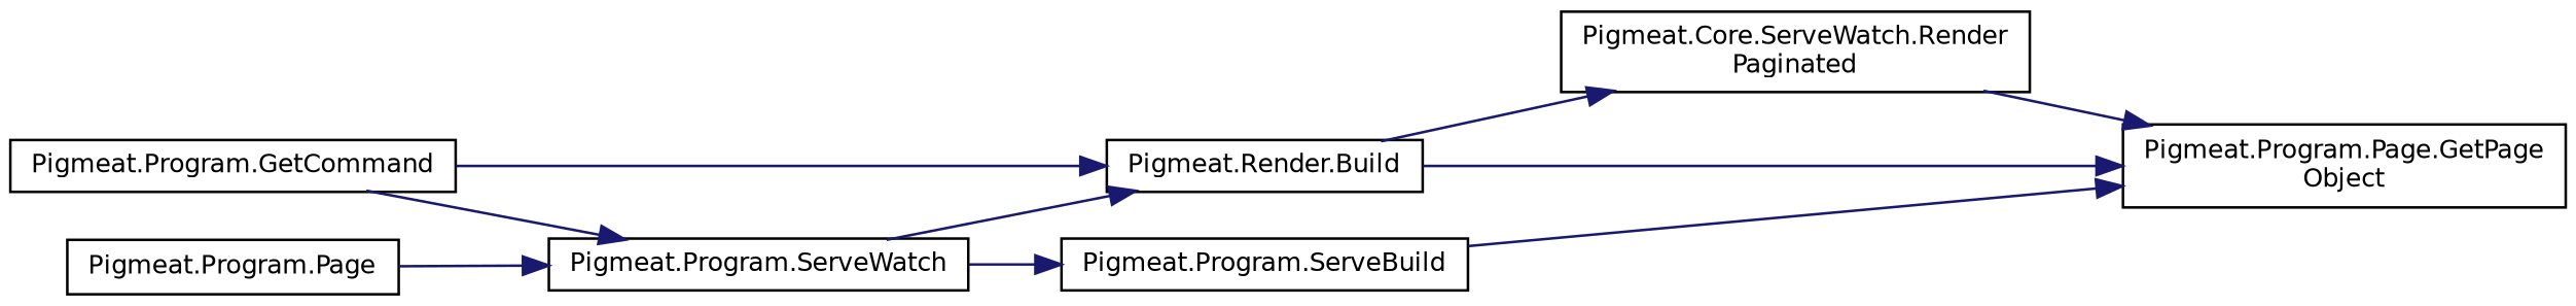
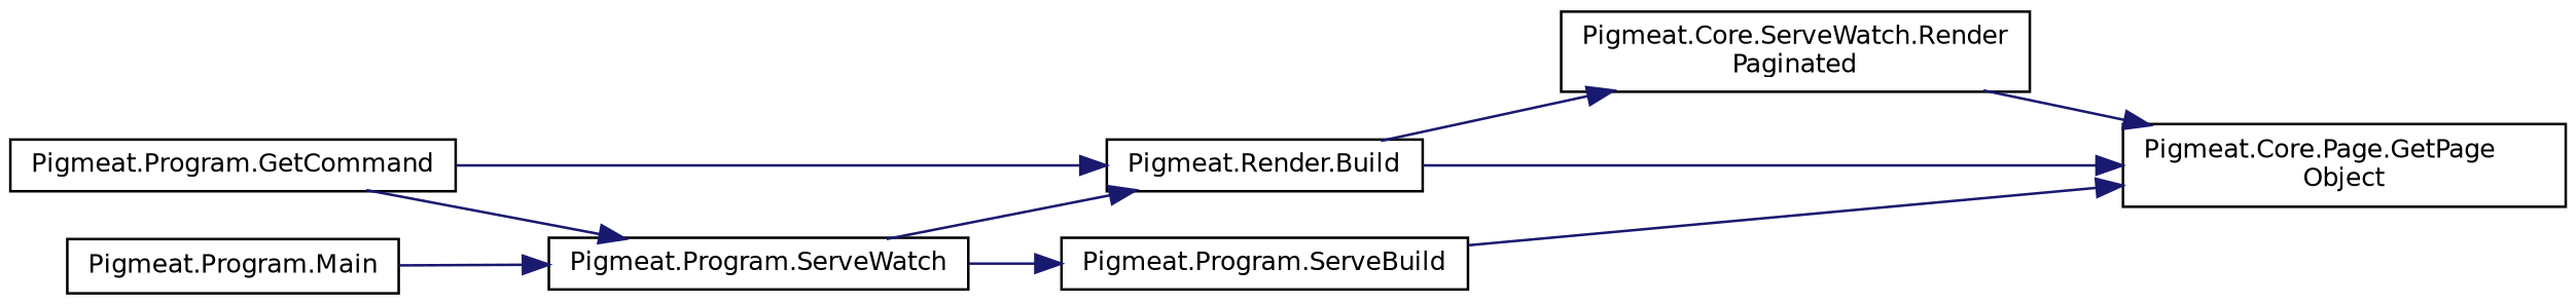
  digraph {
    rankdir=RL
    node [color=black fillcolor=white fontname=Helvetica fontsize=10 shape=record style=filled]
    edge [color=midnightblue dir=back fontname=Helvetica fontsize=10 labelfontname=Helvetica labelfontsize=10 style=solid]
-   n1 [height=0.2 label="Pigmeat.Program.Page.GetPage\lObject" width=0.4]
+   n1 [height=0.2 label="Pigmeat.Core.Page.GetPage\lObject" width=0.4]
    n2 [height=0.2 label="Pigmeat.Core.ServeWatch.Render\lPaginated" width=0.4]
    n3 [height=0.2 label="Pigmeat.Render.Build" width=0.4]
    n4 [height=0.2 label="Pigmeat.Program.ServeBuild" width=0.4]
    n5 [height=0.2 label="Pigmeat.Program.GetCommand" width=0.4]
    n6 [height=0.2 label="Pigmeat.Program.ServeWatch" width=0.4]
-   n7 [height=0.2 label="Pigmeat.Program.Page" width=0.4]
+   n7 [height=0.2 label="Pigmeat.Program.Main" width=0.4]
    n1 -> n2
    n1 -> n3
    n1 -> n4
    n2 -> n3
    n3 -> n5
    n3 -> n6
    n4 -> n6
    n6 -> n5
    n6 -> n7
  }
